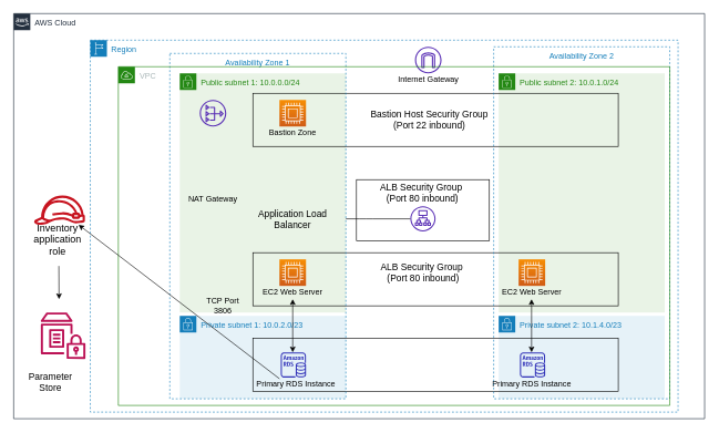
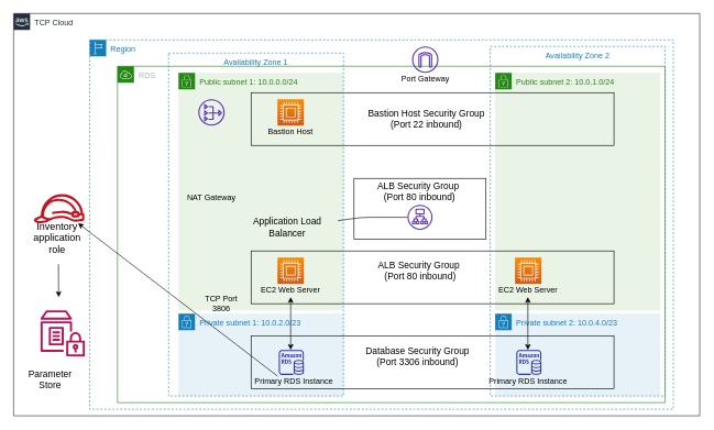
  <mxCell id="0" />
  <mxCell id="1" parent="0" />
- <mxCell id="2" value="Private subnet 2: 10.1.4.0/23" style="points=[[0,0],[0.25,0],[0.5,0],[0.75,0],[1,0],[1,0.25],[1,0.5],[1,0.75],[1,1],[0.75,1],[0.5,1],[0.25,1],[0,1],[0,0.75],[0,0.5],[0,0.25]];outlineConnect=0;gradientColor=none;html=1;whiteSpace=wrap;fontSize=12;fontStyle=0;shape=mxgraph.aws4.group;grIcon=mxgraph.aws4.group_security_group;grStroke=0;strokeColor=#147EBA;fillColor=#E6F2F8;verticalAlign=top;align=left;spacingLeft=30;fontColor=#147EBA;dashed=0;shadow=0;" parent="1" vertex="1"><mxGeometry x="750" y="475" width="250" height="125" as="geometry" /></mxCell>
+ <mxCell id="2" value="Private subnet 2: 10.0.4.0/23" style="points=[[0,0],[0.25,0],[0.5,0],[0.75,0],[1,0],[1,0.25],[1,0.5],[1,0.75],[1,1],[0.75,1],[0.5,1],[0.25,1],[0,1],[0,0.75],[0,0.5],[0,0.25]];outlineConnect=0;gradientColor=none;html=1;whiteSpace=wrap;fontSize=12;fontStyle=0;shape=mxgraph.aws4.group;grIcon=mxgraph.aws4.group_security_group;grStroke=0;strokeColor=#147EBA;fillColor=#E6F2F8;verticalAlign=top;align=left;spacingLeft=30;fontColor=#147EBA;dashed=0;shadow=0;" parent="1" vertex="1"><mxGeometry x="750" y="475" width="250" height="125" as="geometry" /></mxCell>
  <mxCell id="3" value="Private subnet 1: 10.0.2.0/23" style="points=[[0,0],[0.25,0],[0.5,0],[0.75,0],[1,0],[1,0.25],[1,0.5],[1,0.75],[1,1],[0.75,1],[0.5,1],[0.25,1],[0,1],[0,0.75],[0,0.5],[0,0.25]];outlineConnect=0;gradientColor=none;html=1;whiteSpace=wrap;fontSize=12;fontStyle=0;shape=mxgraph.aws4.group;grIcon=mxgraph.aws4.group_security_group;grStroke=0;strokeColor=#147EBA;fillColor=#E6F2F8;verticalAlign=top;align=left;spacingLeft=30;fontColor=#147EBA;dashed=0;shadow=0;" parent="1" vertex="1"><mxGeometry x="270" y="475" width="250" height="125" as="geometry" /></mxCell>
  <mxCell id="4" value="Public subnet 2: 10.0.1.0/24" style="points=[[0,0],[0.25,0],[0.5,0],[0.75,0],[1,0],[1,0.25],[1,0.5],[1,0.75],[1,1],[0.75,1],[0.5,1],[0.25,1],[0,1],[0,0.75],[0,0.5],[0,0.25]];outlineConnect=0;gradientColor=none;html=1;whiteSpace=wrap;fontSize=12;fontStyle=0;shape=mxgraph.aws4.group;grIcon=mxgraph.aws4.group_security_group;grStroke=0;strokeColor=#248814;fillColor=#E9F3E6;verticalAlign=top;align=left;spacingLeft=30;fontColor=#248814;dashed=0;shadow=0;" parent="1" vertex="1"><mxGeometry x="750" y="110" width="250" height="360" as="geometry" /></mxCell>
  <mxCell id="5" value="Public subnet 1: 10.0.0.0/24" style="points=[[0,0],[0.25,0],[0.5,0],[0.75,0],[1,0],[1,0.25],[1,0.5],[1,0.75],[1,1],[0.75,1],[0.5,1],[0.25,1],[0,1],[0,0.75],[0,0.5],[0,0.25]];outlineConnect=0;gradientColor=none;html=1;whiteSpace=wrap;fontSize=12;fontStyle=0;shape=mxgraph.aws4.group;grIcon=mxgraph.aws4.group_security_group;grStroke=0;strokeColor=#248814;fillColor=#E9F3E6;verticalAlign=top;align=left;spacingLeft=30;fontColor=#248814;dashed=0;shadow=0;" parent="1" vertex="1"><mxGeometry x="270" y="110" width="250" height="360" as="geometry" /></mxCell>
  <mxCell id="6" value="" style="rounded=0;whiteSpace=wrap;html=1;gradientColor=#ffffff;fillColor=none;" parent="1" vertex="1"><mxGeometry x="380" y="140" width="550" height="80" as="geometry" /></mxCell>
  <mxCell id="7" value="" style="points=[[0,0,0],[0.25,0,0],[0.5,0,0],[0.75,0,0],[1,0,0],[0,1,0],[0.25,1,0],[0.5,1,0],[0.75,1,0],[1,1,0],[0,0.25,0],[0,0.5,0],[0,0.75,0],[1,0.25,0],[1,0.5,0],[1,0.75,0]];outlineConnect=0;fontColor=#232F3E;gradientColor=#F78E04;gradientDirection=north;fillColor=#D05C17;strokeColor=#ffffff;verticalLabelPosition=bottom;verticalAlign=top;align=center;html=1;fontSize=12;fontStyle=0;aspect=fixed;shape=mxgraph.aws4.resourceIcon;resIcon=mxgraph.aws4.compute;" parent="1" vertex="1"><mxGeometry x="420" y="150" width="40" height="40" as="geometry" /></mxCell>
  <mxCell id="8" value="" style="points=[[0,0,0],[0.25,0,0],[0.5,0,0],[0.75,0,0],[1,0,0],[0,1,0],[0.25,1,0],[0.5,1,0],[0.75,1,0],[1,1,0],[0,0.25,0],[0,0.5,0],[0,0.75,0],[1,0.25,0],[1,0.5,0],[1,0.75,0]];outlineConnect=0;fontColor=#232F3E;gradientColor=#F78E04;gradientDirection=north;fillColor=#D05C17;strokeColor=#ffffff;verticalLabelPosition=bottom;verticalAlign=top;align=center;html=1;fontSize=12;fontStyle=0;aspect=fixed;shape=mxgraph.aws4.resourceIcon;resIcon=mxgraph.aws4.compute;" parent="1" vertex="1"><mxGeometry x="420" y="390" width="40" height="40" as="geometry" /></mxCell>
  <mxCell id="9" value="" style="points=[[0,0,0],[0.25,0,0],[0.5,0,0],[0.75,0,0],[1,0,0],[0,1,0],[0.25,1,0],[0.5,1,0],[0.75,1,0],[1,1,0],[0,0.25,0],[0,0.5,0],[0,0.75,0],[1,0.25,0],[1,0.5,0],[1,0.75,0]];outlineConnect=0;fontColor=#232F3E;gradientColor=#F78E04;gradientDirection=north;fillColor=#D05C17;strokeColor=#ffffff;verticalLabelPosition=bottom;verticalAlign=top;align=center;html=1;fontSize=12;fontStyle=0;aspect=fixed;shape=mxgraph.aws4.resourceIcon;resIcon=mxgraph.aws4.compute;" parent="1" vertex="1"><mxGeometry x="780" y="390" width="40" height="40" as="geometry" /></mxCell>
- <mxCell id="10" value="Bastion Zone" style="text;html=1;strokeColor=none;fillColor=none;align=center;verticalAlign=middle;whiteSpace=wrap;rounded=0;" parent="1" vertex="1"><mxGeometry x="400" y="190" width="80" height="20" as="geometry" /></mxCell>
+ <mxCell id="10" value="Bastion Host" style="text;html=1;strokeColor=none;fillColor=none;align=center;verticalAlign=middle;whiteSpace=wrap;rounded=0;" parent="1" vertex="1"><mxGeometry x="400" y="190" width="80" height="20" as="geometry" /></mxCell>
  <mxCell id="11" value="EC2 Web Server" style="text;html=1;strokeColor=none;fillColor=none;align=center;verticalAlign=middle;whiteSpace=wrap;rounded=0;" parent="1" vertex="1"><mxGeometry x="385" y="430" width="110" height="20" as="geometry" /></mxCell>
  <mxCell id="12" value="EC2 Web Server" style="text;html=1;strokeColor=none;fillColor=none;align=center;verticalAlign=middle;whiteSpace=wrap;rounded=0;" parent="1" vertex="1"><mxGeometry x="745" y="430" width="110" height="20" as="geometry" /></mxCell>
  <mxCell id="13" value="&lt;font style=&quot;font-size: 14px&quot;&gt;Bastion Host Security Group &lt;br&gt;(Port 22 inbound)&lt;/font&gt;" style="text;html=1;strokeColor=none;fillColor=none;align=center;verticalAlign=middle;whiteSpace=wrap;rounded=0;" parent="1" vertex="1"><mxGeometry x="556" y="170" width="180" height="20" as="geometry" /></mxCell>
  <mxCell id="14" value="" style="outlineConnect=0;fontColor=#232F3E;gradientColor=none;fillColor=#5A30B5;strokeColor=none;dashed=0;verticalLabelPosition=bottom;verticalAlign=top;align=center;html=1;fontSize=12;fontStyle=0;aspect=fixed;pointerEvents=1;shape=mxgraph.aws4.nat_gateway;" parent="1" vertex="1"><mxGeometry x="300" y="150" width="40" height="40" as="geometry" /></mxCell>
  <mxCell id="15" value="NAT Gateway" style="text;html=1;strokeColor=none;fillColor=none;align=center;verticalAlign=middle;whiteSpace=wrap;rounded=0;" parent="1" vertex="1"><mxGeometry x="280" y="290" width="80" height="20" as="geometry" /></mxCell>
  <mxCell id="16" value="" style="outlineConnect=0;fontColor=#232F3E;gradientColor=none;fillColor=#5A30B5;strokeColor=none;dashed=0;verticalLabelPosition=bottom;verticalAlign=top;align=center;html=1;fontSize=12;fontStyle=0;aspect=fixed;pointerEvents=1;shape=mxgraph.aws4.application_load_balancer;" parent="1" vertex="1"><mxGeometry x="617" y="310" width="38" height="38" as="geometry" /></mxCell>
  <mxCell id="17" value="" style="outlineConnect=0;fontColor=#232F3E;gradientColor=none;fillColor=#5A30B5;strokeColor=none;dashed=0;verticalLabelPosition=bottom;verticalAlign=top;align=center;html=1;fontSize=12;fontStyle=0;aspect=fixed;pointerEvents=1;shape=mxgraph.aws4.internet_gateway;" parent="1" vertex="1"><mxGeometry x="624" y="70" width="40" height="40" as="geometry" /></mxCell>
- <mxCell id="18" value="Internet Gateway" style="text;html=1;strokeColor=none;fillColor=none;align=center;verticalAlign=middle;whiteSpace=wrap;rounded=0;" parent="1" vertex="1"><mxGeometry x="596.5" y="110" width="95" height="20" as="geometry" /></mxCell>
+ <mxCell id="18" value="Port Gateway" style="text;html=1;strokeColor=none;fillColor=none;align=center;verticalAlign=middle;whiteSpace=wrap;rounded=0;" parent="1" vertex="1"><mxGeometry x="596.5" y="110" width="95" height="20" as="geometry" /></mxCell>
  <mxCell id="19" value="" style="rounded=0;whiteSpace=wrap;html=1;gradientColor=#ffffff;fillColor=none;" parent="1" vertex="1"><mxGeometry x="536" y="270" width="200" height="92" as="geometry" /></mxCell>
  <mxCell id="20" value="&lt;font style=&quot;font-size: 14px&quot;&gt;ALB Security Group&amp;nbsp;&lt;br&gt;(Port 80 inbound)&lt;/font&gt;" style="text;html=1;strokeColor=none;fillColor=none;align=center;verticalAlign=middle;whiteSpace=wrap;rounded=0;" parent="1" vertex="1"><mxGeometry x="552.5" y="280" width="165" height="20" as="geometry" /></mxCell>
- <mxCell id="21" value="&lt;font style=&quot;font-size: 14px&quot;&gt;Application Load Balancer&lt;/font&gt;" style="text;html=1;strokeColor=none;fillColor=none;align=center;verticalAlign=middle;whiteSpace=wrap;rounded=0;" parent="1" vertex="1"><mxGeometry x="360" y="319" width="160" height="20" as="geometry" /></mxCell>
+ <mxCell id="21" value="&lt;font style=&quot;font-size: 14px&quot;&gt;Application Load Balancer&lt;/font&gt;" style="text;html=1;strokeColor=none;fillColor=none;align=center;verticalAlign=middle;whiteSpace=wrap;rounded=0;" parent="1" vertex="1"><mxGeometry x="355" y="334" width="160" height="20" as="geometry" /></mxCell>
  <mxCell id="22" value="" style="endArrow=none;html=1;" parent="1" source="21" target="16" edge="1"><mxGeometry width="50" height="50" relative="1" as="geometry"><mxPoint x="580" y="340" as="sourcePoint" /><mxPoint x="630" y="290" as="targetPoint" /><Array as="points"><mxPoint x="550" y="329" /></Array></mxGeometry></mxCell>
  <mxCell id="23" value="&lt;font style=&quot;font-size: 14px&quot;&gt;ALB Security Group&amp;nbsp;&lt;br&gt;(Port 80 inbound)&lt;/font&gt;" style="text;html=1;strokeColor=none;fillColor=none;align=center;verticalAlign=middle;whiteSpace=wrap;rounded=0;" parent="1" vertex="1"><mxGeometry x="553.5" y="400" width="165" height="20" as="geometry" /></mxCell>
  <mxCell id="24" value="" style="rounded=0;whiteSpace=wrap;html=1;gradientColor=#ffffff;fillColor=none;" parent="1" vertex="1"><mxGeometry x="380" y="380" width="550" height="80" as="geometry" /></mxCell>
  <mxCell id="25" value="" style="endArrow=classic;startArrow=classic;html=1;" parent="1" edge="1"><mxGeometry width="50" height="50" relative="1" as="geometry"><mxPoint x="440" y="530" as="sourcePoint" /><mxPoint x="440" y="450" as="targetPoint" /></mxGeometry></mxCell>
  <mxCell id="26" value="" style="endArrow=classic;startArrow=classic;html=1;" parent="1" edge="1"><mxGeometry width="50" height="50" relative="1" as="geometry"><mxPoint x="799.5" y="530" as="sourcePoint" /><mxPoint x="799.5" y="450" as="targetPoint" /></mxGeometry></mxCell>
  <mxCell id="27" value="" style="outlineConnect=0;fontColor=#232F3E;gradientColor=none;fillColor=#3334B9;strokeColor=none;dashed=0;verticalLabelPosition=bottom;verticalAlign=top;align=center;html=1;fontSize=12;fontStyle=0;aspect=fixed;pointerEvents=1;shape=mxgraph.aws4.rds_instance;" parent="1" vertex="1"><mxGeometry x="422" y="530" width="38" height="38" as="geometry" /></mxCell>
  <mxCell id="28" value="" style="outlineConnect=0;fontColor=#232F3E;gradientColor=none;fillColor=#3334B9;strokeColor=none;dashed=0;verticalLabelPosition=bottom;verticalAlign=top;align=center;html=1;fontSize=12;fontStyle=0;aspect=fixed;pointerEvents=1;shape=mxgraph.aws4.rds_instance;" parent="1" vertex="1"><mxGeometry x="782" y="530" width="38" height="38" as="geometry" /></mxCell>
  <mxCell id="29" value="" style="rounded=0;whiteSpace=wrap;html=1;gradientColor=#ffffff;fillColor=none;" parent="1" vertex="1"><mxGeometry x="380" y="509" width="550" height="80" as="geometry" /></mxCell>
  <mxCell id="30" value="Primary RDS Instance" style="text;html=1;strokeColor=none;fillColor=none;align=center;verticalAlign=middle;whiteSpace=wrap;rounded=0;" parent="1" vertex="1"><mxGeometry x="370" y="568" width="150" height="20" as="geometry" /></mxCell>
  <mxCell id="31" value="Primary RDS Instance" style="text;html=1;strokeColor=none;fillColor=none;align=center;verticalAlign=middle;whiteSpace=wrap;rounded=0;" parent="1" vertex="1"><mxGeometry x="725" y="568" width="150" height="20" as="geometry" /></mxCell>
+ <mxCell id="32" value="&lt;span style=&quot;font-size: 14px&quot;&gt;Database Security Group&lt;br&gt;(Port 3306 inbound)&lt;br&gt;&lt;/span&gt;" style="text;html=1;strokeColor=none;fillColor=none;align=center;verticalAlign=middle;whiteSpace=wrap;rounded=0;" parent="1" vertex="1"><mxGeometry x="550" y="530" width="165" height="20" as="geometry" /></mxCell>
  <mxCell id="33" value="Availability Zone 1" style="fillColor=none;strokeColor=#147EBA;dashed=1;verticalAlign=top;fontStyle=0;fontColor=#147EBA;shadow=0;" parent="1" vertex="1"><mxGeometry x="255" y="80" width="265" height="520" as="geometry" /></mxCell>
  <mxCell id="34" value="Availability Zone 2" style="fillColor=none;strokeColor=#147EBA;dashed=1;verticalAlign=top;fontStyle=0;fontColor=#147EBA;shadow=0;" parent="1" vertex="1"><mxGeometry x="742.5" y="70" width="265" height="530" as="geometry" /></mxCell>
- <mxCell id="35" value="VPC" style="points=[[0,0],[0.25,0],[0.5,0],[0.75,0],[1,0],[1,0.25],[1,0.5],[1,0.75],[1,1],[0.75,1],[0.5,1],[0.25,1],[0,1],[0,0.75],[0,0.5],[0,0.25]];outlineConnect=0;gradientColor=none;html=1;whiteSpace=wrap;fontSize=12;fontStyle=0;shape=mxgraph.aws4.group;grIcon=mxgraph.aws4.group_vpc;strokeColor=#248814;fillColor=none;verticalAlign=top;align=left;spacingLeft=30;fontColor=#AAB7B8;dashed=0;shadow=0;" parent="1" vertex="1"><mxGeometry x="177.5" y="100" width="830" height="510" as="geometry" /></mxCell>
+ <mxCell id="35" value="RDS" style="points=[[0,0],[0.25,0],[0.5,0],[0.75,0],[1,0],[1,0.25],[1,0.5],[1,0.75],[1,1],[0.75,1],[0.5,1],[0.25,1],[0,1],[0,0.75],[0,0.5],[0,0.25]];outlineConnect=0;gradientColor=none;html=1;whiteSpace=wrap;fontSize=12;fontStyle=0;shape=mxgraph.aws4.group;grIcon=mxgraph.aws4.group_vpc;strokeColor=#248814;fillColor=none;verticalAlign=top;align=left;spacingLeft=30;fontColor=#AAB7B8;dashed=0;shadow=0;" parent="1" vertex="1"><mxGeometry x="177.5" y="100" width="830" height="510" as="geometry" /></mxCell>
  <mxCell id="36" value="Region" style="points=[[0,0],[0.25,0],[0.5,0],[0.75,0],[1,0],[1,0.25],[1,0.5],[1,0.75],[1,1],[0.75,1],[0.5,1],[0.25,1],[0,1],[0,0.75],[0,0.5],[0,0.25]];outlineConnect=0;gradientColor=none;html=1;whiteSpace=wrap;fontSize=12;fontStyle=0;shape=mxgraph.aws4.group;grIcon=mxgraph.aws4.group_region;strokeColor=#147EBA;fillColor=none;verticalAlign=top;align=left;spacingLeft=30;fontColor=#147EBA;dashed=1;shadow=0;" parent="1" vertex="1"><mxGeometry x="135.34" y="60" width="884.66" height="560" as="geometry" /></mxCell>
  <mxCell id="37" value="" style="outlineConnect=0;fontColor=#232F3E;gradientColor=none;fillColor=#BC1356;strokeColor=none;dashed=0;verticalLabelPosition=bottom;verticalAlign=top;align=center;html=1;fontSize=12;fontStyle=0;aspect=fixed;pointerEvents=1;shape=mxgraph.aws4.parameter_store;" parent="1" vertex="1"><mxGeometry x="60.69" y="470" width="67.31" height="70" as="geometry" /></mxCell>
  <mxCell id="38" value="TCP Port 3806" style="text;html=1;strokeColor=none;fillColor=none;align=center;verticalAlign=middle;whiteSpace=wrap;rounded=0;shadow=0;" parent="1" vertex="1"><mxGeometry x="300" y="450" width="70" height="20" as="geometry" /></mxCell>
  <mxCell id="39" value="" style="outlineConnect=0;fontColor=#232F3E;gradientColor=none;fillColor=#C7131F;strokeColor=none;dashed=0;verticalLabelPosition=bottom;verticalAlign=top;align=center;html=1;fontSize=12;fontStyle=0;aspect=fixed;pointerEvents=1;shape=mxgraph.aws4.role;shadow=0;" parent="1" vertex="1"><mxGeometry x="50" y="294" width="78" height="44" as="geometry" /></mxCell>
  <mxCell id="40" value="" style="endArrow=classic;html=1;" parent="1" edge="1"><mxGeometry width="50" height="50" relative="1" as="geometry"><mxPoint x="88" y="400" as="sourcePoint" /><mxPoint x="88.29" y="450" as="targetPoint" /></mxGeometry></mxCell>
  <mxCell id="41" value="" style="endArrow=classic;html=1;exitX=0.623;exitY=0.942;exitDx=0;exitDy=0;exitPerimeter=0;" parent="1" source="33" target="39" edge="1"><mxGeometry width="50" height="50" relative="1" as="geometry"><mxPoint x="110" y="450" as="sourcePoint" /><mxPoint x="140" y="470" as="targetPoint" /><Array as="points" /></mxGeometry></mxCell>
- <mxCell id="42" value="AWS Cloud" style="points=[[0,0],[0.25,0],[0.5,0],[0.75,0],[1,0],[1,0.25],[1,0.5],[1,0.75],[1,1],[0.75,1],[0.5,1],[0.25,1],[0,1],[0,0.75],[0,0.5],[0,0.25]];outlineConnect=0;gradientColor=none;html=1;whiteSpace=wrap;fontSize=12;fontStyle=0;shape=mxgraph.aws4.group;grIcon=mxgraph.aws4.group_aws_cloud_alt;strokeColor=#232F3E;fillColor=none;verticalAlign=top;align=left;spacingLeft=30;fontColor=#232F3E;dashed=0;shadow=0;" parent="1" vertex="1"><mxGeometry x="20" y="20" width="1040" height="610" as="geometry" /></mxCell>
+ <mxCell id="42" value="TCP Cloud" style="points=[[0,0],[0.25,0],[0.5,0],[0.75,0],[1,0],[1,0.25],[1,0.5],[1,0.75],[1,1],[0.75,1],[0.5,1],[0.25,1],[0,1],[0,0.75],[0,0.5],[0,0.25]];outlineConnect=0;gradientColor=none;html=1;whiteSpace=wrap;fontSize=12;fontStyle=0;shape=mxgraph.aws4.group;grIcon=mxgraph.aws4.group_aws_cloud_alt;strokeColor=#232F3E;fillColor=none;verticalAlign=top;align=left;spacingLeft=30;fontColor=#232F3E;dashed=0;shadow=0;" parent="1" vertex="1"><mxGeometry x="20" y="20" width="1040" height="610" as="geometry" /></mxCell>
  <mxCell id="43" value="&lt;font style=&quot;font-size: 14px&quot;&gt;Parameter Store&lt;/font&gt;" style="text;html=1;strokeColor=none;fillColor=none;align=center;verticalAlign=middle;whiteSpace=wrap;rounded=0;shadow=0;" parent="1" vertex="1"><mxGeometry x="26.34" y="550" width="99" height="50" as="geometry" /></mxCell>
  <mxCell id="44" value="&lt;font style=&quot;font-size: 15px&quot;&gt;Inventory application role&lt;/font&gt;" style="text;html=1;strokeColor=none;fillColor=none;align=center;verticalAlign=middle;whiteSpace=wrap;rounded=0;shadow=0;" parent="1" vertex="1"><mxGeometry x="65.84" y="350" width="40" height="20" as="geometry" /></mxCell>
